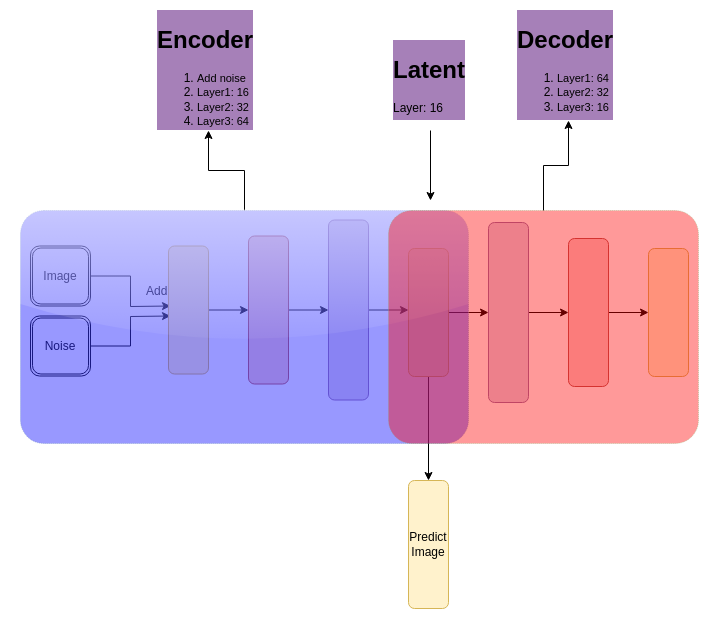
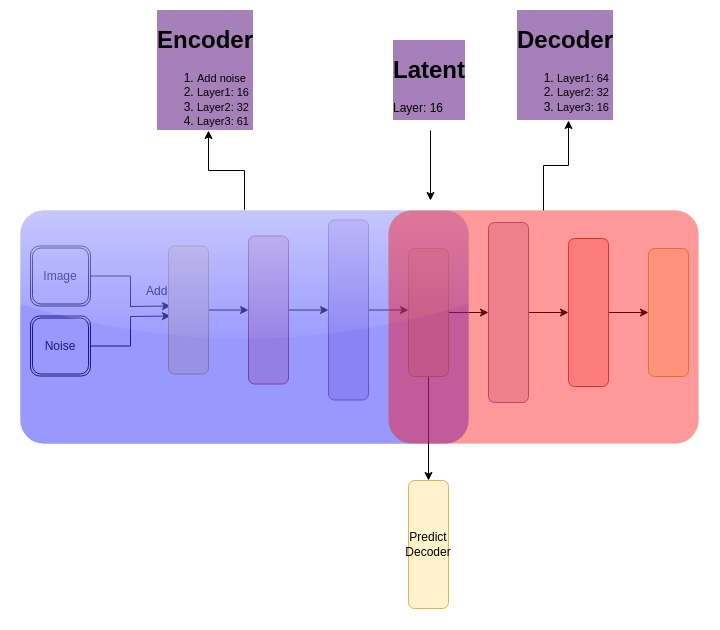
  <mxCell id="0" />
  <mxCell id="1" parent="0" />
  <mxCell id="2" value="" style="edgeStyle=orthogonalEdgeStyle;rounded=0;orthogonalLoop=1;jettySize=auto;html=1;" edge="1" parent="1" source="3"><mxGeometry relative="1" as="geometry"><mxPoint x="170" y="305.5" as="targetPoint" /></mxGeometry></mxCell>
  <mxCell id="3" value="Image" style="shape=ext;double=1;rounded=1;whiteSpace=wrap;html=1;" vertex="1" parent="1"><mxGeometry x="30" y="245.5" width="60" height="60" as="geometry" /></mxCell>
  <mxCell id="4" value="" style="edgeStyle=orthogonalEdgeStyle;rounded=0;orthogonalLoop=1;jettySize=auto;html=1;" edge="1" parent="1" source="5"><mxGeometry relative="1" as="geometry"><mxPoint x="170" y="315.5" as="targetPoint" /></mxGeometry></mxCell>
  <mxCell id="5" value="Noise" style="shape=ext;double=1;rounded=1;whiteSpace=wrap;html=1;" vertex="1" parent="1"><mxGeometry x="30" y="315.5" width="60" height="60" as="geometry" /></mxCell>
  <mxCell id="6" value="Add&lt;br&gt;" style="text;html=1;resizable=0;points=[];autosize=1;align=left;verticalAlign=top;spacingTop=-4;" vertex="1" parent="1"><mxGeometry x="144" y="280.5" width="40" height="20" as="geometry" /></mxCell>
  <mxCell id="7" value="" style="edgeStyle=orthogonalEdgeStyle;rounded=0;orthogonalLoop=1;jettySize=auto;html=1;" edge="1" parent="1" source="8" target="10"><mxGeometry relative="1" as="geometry" /></mxCell>
  <mxCell id="8" value="" style="rounded=1;whiteSpace=wrap;html=1;fillColor=#fff2cc;strokeColor=#d6b656;" vertex="1" parent="1"><mxGeometry x="168" y="245.5" width="40" height="128" as="geometry" /></mxCell>
  <mxCell id="9" value="" style="edgeStyle=orthogonalEdgeStyle;rounded=0;orthogonalLoop=1;jettySize=auto;html=1;" edge="1" parent="1" source="10" target="12"><mxGeometry relative="1" as="geometry" /></mxCell>
  <mxCell id="10" value="" style="rounded=1;whiteSpace=wrap;html=1;fillColor=#f8cecc;strokeColor=#b85450;" vertex="1" parent="1"><mxGeometry x="248" y="235.5" width="40" height="148" as="geometry" /></mxCell>
  <mxCell id="11" value="" style="edgeStyle=orthogonalEdgeStyle;rounded=0;orthogonalLoop=1;jettySize=auto;html=1;" edge="1" parent="1" source="12"><mxGeometry relative="1" as="geometry"><mxPoint x="408" y="309.5" as="targetPoint" /></mxGeometry></mxCell>
  <mxCell id="12" value="" style="rounded=1;whiteSpace=wrap;html=1;fillColor=#e1d5e7;strokeColor=#9673a6;" vertex="1" parent="1"><mxGeometry x="328" y="219.5" width="40" height="180" as="geometry" /></mxCell>
  <mxCell id="13" value="" style="edgeStyle=orthogonalEdgeStyle;rounded=0;orthogonalLoop=1;jettySize=auto;html=1;" edge="1" parent="1" source="15" target="18"><mxGeometry relative="1" as="geometry" /></mxCell>
  <mxCell id="14" value="" style="edgeStyle=orthogonalEdgeStyle;rounded=0;orthogonalLoop=1;jettySize=auto;html=1;" edge="1" parent="1" source="15" target="16"><mxGeometry relative="1" as="geometry" /></mxCell>
  <mxCell id="15" value="" style="rounded=1;whiteSpace=wrap;html=1;fillColor=#fff2cc;strokeColor=#d6b656;" vertex="1" parent="1"><mxGeometry x="408" y="248" width="40" height="128" as="geometry" /></mxCell>
- <mxCell id="16" value="Predict&lt;br&gt;Image" style="rounded=1;whiteSpace=wrap;html=1;fillColor=#fff2cc;strokeColor=#d6b656;" vertex="1" parent="1"><mxGeometry x="408" y="480" width="40" height="128" as="geometry" /></mxCell>
+ <mxCell id="16" value="Predict&lt;br&gt;Decoder" style="rounded=1;whiteSpace=wrap;html=1;fillColor=#fff2cc;strokeColor=#d6b656;" vertex="1" parent="1"><mxGeometry x="408" y="480" width="40" height="128" as="geometry" /></mxCell>
  <mxCell id="17" value="" style="edgeStyle=orthogonalEdgeStyle;rounded=0;orthogonalLoop=1;jettySize=auto;html=1;" edge="1" parent="1" source="18" target="20"><mxGeometry relative="1" as="geometry" /></mxCell>
  <mxCell id="18" value="" style="rounded=1;whiteSpace=wrap;html=1;fillColor=#e1d5e7;strokeColor=#9673a6;" vertex="1" parent="1"><mxGeometry x="488" y="222" width="40" height="180" as="geometry" /></mxCell>
  <mxCell id="19" value="" style="edgeStyle=orthogonalEdgeStyle;rounded=0;orthogonalLoop=1;jettySize=auto;html=1;" edge="1" parent="1" source="20" target="21"><mxGeometry relative="1" as="geometry" /></mxCell>
  <mxCell id="20" value="" style="rounded=1;whiteSpace=wrap;html=1;fillColor=#f8cecc;strokeColor=#b85450;" vertex="1" parent="1"><mxGeometry x="568" y="238" width="40" height="148" as="geometry" /></mxCell>
  <mxCell id="21" value="" style="rounded=1;whiteSpace=wrap;html=1;fillColor=#fff2cc;strokeColor=#d6b656;" vertex="1" parent="1"><mxGeometry x="648" y="248" width="40" height="128" as="geometry" /></mxCell>
  <mxCell id="22" value="" style="edgeStyle=orthogonalEdgeStyle;rounded=0;orthogonalLoop=1;jettySize=auto;html=1;" edge="1" parent="1" source="23" target="26"><mxGeometry relative="1" as="geometry" /></mxCell>
  <mxCell id="23" value="" style="rounded=1;arcSize=10;dashed=1;strokeColor=#6c8ebf;fillColor=#3333FF;strokeWidth=1;dashPattern=1 1;shadow=0;labelBackgroundColor=#ffffff;glass=1;opacity=50;" vertex="1" parent="1"><mxGeometry x="20" y="210" width="448" height="233" as="geometry" /></mxCell>
  <mxCell id="24" value="" style="edgeStyle=orthogonalEdgeStyle;rounded=0;orthogonalLoop=1;jettySize=auto;html=1;entryX=0.5;entryY=1;entryDx=0;entryDy=0;" edge="1" parent="1" source="25" target="27"><mxGeometry relative="1" as="geometry"><mxPoint x="543" y="130" as="targetPoint" /></mxGeometry></mxCell>
  <mxCell id="25" value="" style="rounded=1;arcSize=10;dashed=1;strokeColor=#82b366;fillColor=#FF0000;strokeWidth=1;dashPattern=1 1;opacity=40;" vertex="1" parent="1"><mxGeometry x="388" y="210" width="310" height="233" as="geometry" /></mxCell>
- <mxCell id="26" value="&lt;h1&gt;Encoder&lt;/h1&gt;&lt;p style=&quot;font-size: 11px&quot;&gt;&lt;/p&gt;&lt;ol&gt;&lt;li&gt;&lt;font style=&quot;font-size: 11px&quot;&gt;Add noise&lt;/font&gt;&lt;/li&gt;&lt;li&gt;&lt;font style=&quot;font-size: 11px&quot;&gt;Layer1: 16&lt;/font&gt;&lt;/li&gt;&lt;li&gt;&lt;font style=&quot;font-size: 11px&quot;&gt;Layer2: 32&lt;/font&gt;&lt;/li&gt;&lt;li&gt;&lt;font style=&quot;font-size: 11px&quot;&gt;Layer3: 64&lt;/font&gt;&lt;/li&gt;&lt;/ol&gt;&lt;p&gt;&lt;/p&gt;" style="text;html=1;strokeColor=none;fillColor=none;spacing=5;spacingTop=-20;whiteSpace=wrap;overflow=hidden;rounded=0;shadow=0;glass=0;dashed=1;dashPattern=1 1;comic=0;labelBackgroundColor=#A680B8;opacity=40;align=left;" vertex="1" parent="1"><mxGeometry x="152" y="20" width="112" height="110" as="geometry" /></mxCell>
+ <mxCell id="26" value="&lt;h1&gt;Encoder&lt;/h1&gt;&lt;p style=&quot;font-size: 11px&quot;&gt;&lt;/p&gt;&lt;ol&gt;&lt;li&gt;&lt;font style=&quot;font-size: 11px&quot;&gt;Add noise&lt;/font&gt;&lt;/li&gt;&lt;li&gt;&lt;font style=&quot;font-size: 11px&quot;&gt;Layer1: 16&lt;/font&gt;&lt;/li&gt;&lt;li&gt;&lt;font style=&quot;font-size: 11px&quot;&gt;Layer2: 32&lt;/font&gt;&lt;/li&gt;&lt;li&gt;&lt;font style=&quot;font-size: 11px&quot;&gt;Layer3: 61&lt;/font&gt;&lt;/li&gt;&lt;/ol&gt;&lt;p&gt;&lt;/p&gt;" style="text;html=1;strokeColor=none;fillColor=none;spacing=5;spacingTop=-20;whiteSpace=wrap;overflow=hidden;rounded=0;shadow=0;glass=0;dashed=1;dashPattern=1 1;comic=0;labelBackgroundColor=#A680B8;opacity=40;align=left;" vertex="1" parent="1"><mxGeometry x="152" y="20" width="112" height="110" as="geometry" /></mxCell>
  <mxCell id="27" value="&lt;h1&gt;Decoder&lt;/h1&gt;&lt;p style=&quot;font-size: 11px&quot;&gt;&lt;/p&gt;&lt;ol&gt;&lt;li&gt;&lt;font style=&quot;font-size: 11px&quot;&gt;Layer1: 64&lt;/font&gt;&lt;/li&gt;&lt;li&gt;&lt;font style=&quot;font-size: 11px&quot;&gt;Layer2: 32&lt;/font&gt;&lt;/li&gt;&lt;li&gt;&lt;font style=&quot;font-size: 11px&quot;&gt;Layer3: 16&lt;/font&gt;&lt;/li&gt;&lt;/ol&gt;&lt;p&gt;&lt;/p&gt;" style="text;html=1;strokeColor=none;fillColor=none;spacing=5;spacingTop=-20;whiteSpace=wrap;overflow=hidden;rounded=0;shadow=0;glass=0;dashed=1;dashPattern=1 1;comic=0;labelBackgroundColor=#A680B8;opacity=40;align=left;" vertex="1" parent="1"><mxGeometry x="512" y="20" width="112" height="100" as="geometry" /></mxCell>
  <mxCell id="28" value="" style="edgeStyle=orthogonalEdgeStyle;rounded=0;orthogonalLoop=1;jettySize=auto;html=1;" edge="1" parent="1"><mxGeometry relative="1" as="geometry"><mxPoint x="430" y="130" as="sourcePoint" /><mxPoint x="430" y="200" as="targetPoint" /></mxGeometry></mxCell>
  <mxCell id="29" value="&lt;h1&gt;Latent&lt;/h1&gt;&lt;div&gt;Layer: 16&lt;/div&gt;&lt;p&gt;&lt;/p&gt;" style="text;html=1;strokeColor=none;fillColor=none;spacing=5;spacingTop=-20;whiteSpace=wrap;overflow=hidden;rounded=0;shadow=0;glass=0;dashed=1;dashPattern=1 1;comic=0;labelBackgroundColor=#A680B8;opacity=40;align=left;" vertex="1" parent="1"><mxGeometry x="388" y="50" width="84" height="70" as="geometry" /></mxCell>
